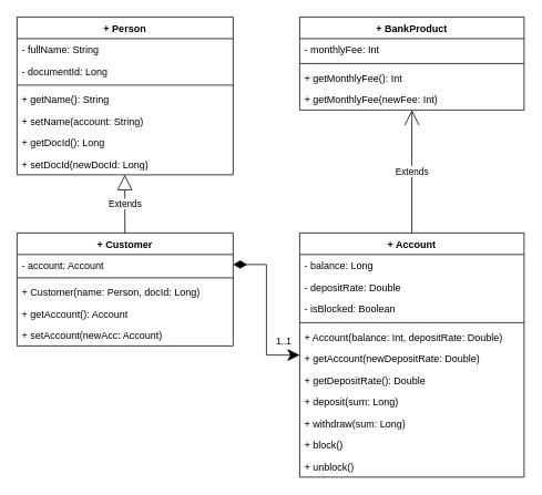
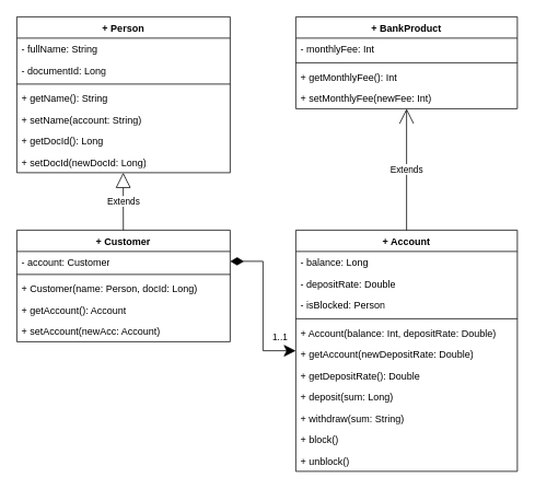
  <mxCell id="0" />
  <mxCell id="1" parent="0" />
  <mxCell id="2" value="+ Person" style="swimlane;fontStyle=1;align=center;verticalAlign=top;childLayout=stackLayout;horizontal=1;startSize=26;horizontalStack=0;resizeParent=1;resizeParentMax=0;resizeLast=0;collapsible=1;marginBottom=0;whiteSpace=wrap;html=1;" vertex="1" parent="1"><mxGeometry x="20" y="20" width="260" height="190" as="geometry" /></mxCell>
  <mxCell id="3" value="- fullName: String" style="text;strokeColor=none;fillColor=none;align=left;verticalAlign=top;spacingLeft=4;spacingRight=4;overflow=hidden;rotatable=0;points=[[0,0.5],[1,0.5]];portConstraint=eastwest;whiteSpace=wrap;html=1;" vertex="1" parent="2"><mxGeometry y="26" width="260" height="26" as="geometry" /></mxCell>
  <mxCell id="4" value="- documentId: Long" style="text;strokeColor=none;fillColor=none;align=left;verticalAlign=top;spacingLeft=4;spacingRight=4;overflow=hidden;rotatable=0;points=[[0,0.5],[1,0.5]];portConstraint=eastwest;whiteSpace=wrap;html=1;" vertex="1" parent="2"><mxGeometry y="52" width="260" height="26" as="geometry" /></mxCell>
  <mxCell id="5" value="" style="line;strokeWidth=1;fillColor=none;align=left;verticalAlign=middle;spacingTop=-1;spacingLeft=3;spacingRight=3;rotatable=0;labelPosition=right;points=[];portConstraint=eastwest;strokeColor=inherit;" vertex="1" parent="2"><mxGeometry y="78" width="260" height="8" as="geometry" /></mxCell>
  <mxCell id="6" value="+ getName(): String" style="text;strokeColor=none;fillColor=none;align=left;verticalAlign=top;spacingLeft=4;spacingRight=4;overflow=hidden;rotatable=0;points=[[0,0.5],[1,0.5]];portConstraint=eastwest;whiteSpace=wrap;html=1;" vertex="1" parent="2"><mxGeometry y="86" width="260" height="26" as="geometry" /></mxCell>
  <mxCell id="7" value="+ setName(account: String)" style="text;strokeColor=none;fillColor=none;align=left;verticalAlign=top;spacingLeft=4;spacingRight=4;overflow=hidden;rotatable=0;points=[[0,0.5],[1,0.5]];portConstraint=eastwest;whiteSpace=wrap;html=1;" vertex="1" parent="2"><mxGeometry y="112" width="260" height="26" as="geometry" /></mxCell>
  <mxCell id="8" value="+ getDocId(): Long" style="text;strokeColor=none;fillColor=none;align=left;verticalAlign=top;spacingLeft=4;spacingRight=4;overflow=hidden;rotatable=0;points=[[0,0.5],[1,0.5]];portConstraint=eastwest;whiteSpace=wrap;html=1;" vertex="1" parent="2"><mxGeometry y="138" width="260" height="26" as="geometry" /></mxCell>
  <mxCell id="9" value="+ setDocId(newDocId: Long)" style="text;strokeColor=none;fillColor=none;align=left;verticalAlign=top;spacingLeft=4;spacingRight=4;overflow=hidden;rotatable=0;points=[[0,0.5],[1,0.5]];portConstraint=eastwest;whiteSpace=wrap;html=1;" vertex="1" parent="2"><mxGeometry y="164" width="260" height="26" as="geometry" /></mxCell>
  <mxCell id="10" value="+ Customer&lt;br&gt;&lt;div&gt;&lt;br&gt;&lt;/div&gt;" style="swimlane;fontStyle=1;align=center;verticalAlign=top;childLayout=stackLayout;horizontal=1;startSize=26;horizontalStack=0;resizeParent=1;resizeParentMax=0;resizeLast=0;collapsible=1;marginBottom=0;whiteSpace=wrap;html=1;" vertex="1" parent="1"><mxGeometry x="20" y="280" width="260" height="136" as="geometry" /></mxCell>
- <mxCell id="11" value="- account: Account" style="text;strokeColor=none;fillColor=none;align=left;verticalAlign=top;spacingLeft=4;spacingRight=4;overflow=hidden;rotatable=0;points=[[0,0.5],[1,0.5]];portConstraint=eastwest;whiteSpace=wrap;html=1;" vertex="1" parent="10"><mxGeometry y="26" width="260" height="24" as="geometry" /></mxCell>
+ <mxCell id="11" value="- account: Customer" style="text;strokeColor=none;fillColor=none;align=left;verticalAlign=top;spacingLeft=4;spacingRight=4;overflow=hidden;rotatable=0;points=[[0,0.5],[1,0.5]];portConstraint=eastwest;whiteSpace=wrap;html=1;" vertex="1" parent="10"><mxGeometry y="26" width="260" height="24" as="geometry" /></mxCell>
  <mxCell id="12" value="" style="line;strokeWidth=1;fillColor=none;align=left;verticalAlign=middle;spacingTop=-1;spacingLeft=3;spacingRight=3;rotatable=0;labelPosition=right;points=[];portConstraint=eastwest;strokeColor=inherit;" vertex="1" parent="10"><mxGeometry y="50" width="260" height="8" as="geometry" /></mxCell>
  <mxCell id="13" value="+ Customer(name: Person, docId: Long)" style="text;strokeColor=none;fillColor=none;align=left;verticalAlign=top;spacingLeft=4;spacingRight=4;overflow=hidden;rotatable=0;points=[[0,0.5],[1,0.5]];portConstraint=eastwest;whiteSpace=wrap;html=1;" vertex="1" parent="10"><mxGeometry y="58" width="260" height="26" as="geometry" /></mxCell>
  <mxCell id="14" value="+ getAccount(): Account" style="text;strokeColor=none;fillColor=none;align=left;verticalAlign=top;spacingLeft=4;spacingRight=4;overflow=hidden;rotatable=0;points=[[0,0.5],[1,0.5]];portConstraint=eastwest;whiteSpace=wrap;html=1;" vertex="1" parent="10"><mxGeometry y="84" width="260" height="26" as="geometry" /></mxCell>
  <mxCell id="15" value="+ setAccount(newAcc: Account)" style="text;strokeColor=none;fillColor=none;align=left;verticalAlign=top;spacingLeft=4;spacingRight=4;overflow=hidden;rotatable=0;points=[[0,0.5],[1,0.5]];portConstraint=eastwest;whiteSpace=wrap;html=1;" vertex="1" parent="10"><mxGeometry y="110" width="260" height="26" as="geometry" /></mxCell>
  <mxCell id="16" value="+ BankProduct" style="swimlane;fontStyle=1;align=center;verticalAlign=top;childLayout=stackLayout;horizontal=1;startSize=26;horizontalStack=0;resizeParent=1;resizeParentMax=0;resizeLast=0;collapsible=1;marginBottom=0;whiteSpace=wrap;html=1;" vertex="1" parent="1"><mxGeometry x="360" y="20" width="270" height="112" as="geometry" /></mxCell>
  <mxCell id="17" value="- monthlyFee: Int" style="text;strokeColor=none;fillColor=none;align=left;verticalAlign=top;spacingLeft=4;spacingRight=4;overflow=hidden;rotatable=0;points=[[0,0.5],[1,0.5]];portConstraint=eastwest;whiteSpace=wrap;html=1;" vertex="1" parent="16"><mxGeometry y="26" width="270" height="26" as="geometry" /></mxCell>
  <mxCell id="18" value="" style="line;strokeWidth=1;fillColor=none;align=left;verticalAlign=middle;spacingTop=-1;spacingLeft=3;spacingRight=3;rotatable=0;labelPosition=right;points=[];portConstraint=eastwest;strokeColor=inherit;" vertex="1" parent="16"><mxGeometry y="52" width="270" height="8" as="geometry" /></mxCell>
  <mxCell id="19" value="+ getMonthlyFee(): Int" style="text;strokeColor=none;fillColor=none;align=left;verticalAlign=top;spacingLeft=4;spacingRight=4;overflow=hidden;rotatable=0;points=[[0,0.5],[1,0.5]];portConstraint=eastwest;whiteSpace=wrap;html=1;" vertex="1" parent="16"><mxGeometry y="60" width="270" height="26" as="geometry" /></mxCell>
- <mxCell id="20" value="+ getMonthlyFee(newFee: Int)" style="text;strokeColor=none;fillColor=none;align=left;verticalAlign=top;spacingLeft=4;spacingRight=4;overflow=hidden;rotatable=0;points=[[0,0.5],[1,0.5]];portConstraint=eastwest;whiteSpace=wrap;html=1;" vertex="1" parent="16"><mxGeometry y="86" width="270" height="26" as="geometry" /></mxCell>
+ <mxCell id="20" value="+ setMonthlyFee(newFee: Int)" style="text;strokeColor=none;fillColor=none;align=left;verticalAlign=top;spacingLeft=4;spacingRight=4;overflow=hidden;rotatable=0;points=[[0,0.5],[1,0.5]];portConstraint=eastwest;whiteSpace=wrap;html=1;" vertex="1" parent="16"><mxGeometry y="86" width="270" height="26" as="geometry" /></mxCell>
  <mxCell id="21" value="+ Account" style="swimlane;fontStyle=1;align=center;verticalAlign=top;childLayout=stackLayout;horizontal=1;startSize=26;horizontalStack=0;resizeParent=1;resizeParentMax=0;resizeLast=0;collapsible=1;marginBottom=0;whiteSpace=wrap;html=1;" vertex="1" parent="1"><mxGeometry x="360" y="280" width="270" height="294" as="geometry" /></mxCell>
  <mxCell id="22" value="- balance: Long" style="text;strokeColor=none;fillColor=none;align=left;verticalAlign=top;spacingLeft=4;spacingRight=4;overflow=hidden;rotatable=0;points=[[0,0.5],[1,0.5]];portConstraint=eastwest;whiteSpace=wrap;html=1;" vertex="1" parent="21"><mxGeometry y="26" width="270" height="26" as="geometry" /></mxCell>
  <mxCell id="23" value="- depositRate: Double" style="text;strokeColor=none;fillColor=none;align=left;verticalAlign=top;spacingLeft=4;spacingRight=4;overflow=hidden;rotatable=0;points=[[0,0.5],[1,0.5]];portConstraint=eastwest;whiteSpace=wrap;html=1;" vertex="1" parent="21"><mxGeometry y="52" width="270" height="26" as="geometry" /></mxCell>
- <mxCell id="24" value="- isBlocked: Boolean" style="text;strokeColor=none;fillColor=none;align=left;verticalAlign=top;spacingLeft=4;spacingRight=4;overflow=hidden;rotatable=0;points=[[0,0.5],[1,0.5]];portConstraint=eastwest;whiteSpace=wrap;html=1;" vertex="1" parent="21"><mxGeometry y="78" width="270" height="26" as="geometry" /></mxCell>
+ <mxCell id="24" value="- isBlocked: Person" style="text;strokeColor=none;fillColor=none;align=left;verticalAlign=top;spacingLeft=4;spacingRight=4;overflow=hidden;rotatable=0;points=[[0,0.5],[1,0.5]];portConstraint=eastwest;whiteSpace=wrap;html=1;" vertex="1" parent="21"><mxGeometry y="78" width="270" height="26" as="geometry" /></mxCell>
  <mxCell id="25" value="" style="line;strokeWidth=1;fillColor=none;align=left;verticalAlign=middle;spacingTop=-1;spacingLeft=3;spacingRight=3;rotatable=0;labelPosition=right;points=[];portConstraint=eastwest;strokeColor=inherit;" vertex="1" parent="21"><mxGeometry y="104" width="270" height="8" as="geometry" /></mxCell>
  <mxCell id="26" value="+ Account(balance: Int, depositRate: Double)" style="text;strokeColor=none;fillColor=none;align=left;verticalAlign=top;spacingLeft=4;spacingRight=4;overflow=hidden;rotatable=0;points=[[0,0.5],[1,0.5]];portConstraint=eastwest;whiteSpace=wrap;html=1;" vertex="1" parent="21"><mxGeometry y="112" width="270" height="26" as="geometry" /></mxCell>
  <mxCell id="27" value="+ getAccount(newDepositRate: Double)" style="text;strokeColor=none;fillColor=none;align=left;verticalAlign=top;spacingLeft=4;spacingRight=4;overflow=hidden;rotatable=0;points=[[0,0.5],[1,0.5]];portConstraint=eastwest;whiteSpace=wrap;html=1;" vertex="1" parent="21"><mxGeometry y="138" width="270" height="26" as="geometry" /></mxCell>
  <mxCell id="28" value="+ getDepositRate(): Double" style="text;strokeColor=none;fillColor=none;align=left;verticalAlign=top;spacingLeft=4;spacingRight=4;overflow=hidden;rotatable=0;points=[[0,0.5],[1,0.5]];portConstraint=eastwest;whiteSpace=wrap;html=1;" vertex="1" parent="21"><mxGeometry y="164" width="270" height="26" as="geometry" /></mxCell>
  <mxCell id="29" value="+ deposit(sum: Long)" style="text;strokeColor=none;fillColor=none;align=left;verticalAlign=top;spacingLeft=4;spacingRight=4;overflow=hidden;rotatable=0;points=[[0,0.5],[1,0.5]];portConstraint=eastwest;whiteSpace=wrap;html=1;" vertex="1" parent="21"><mxGeometry y="190" width="270" height="26" as="geometry" /></mxCell>
- <mxCell id="30" value="+ withdraw(sum: Long)" style="text;strokeColor=none;fillColor=none;align=left;verticalAlign=top;spacingLeft=4;spacingRight=4;overflow=hidden;rotatable=0;points=[[0,0.5],[1,0.5]];portConstraint=eastwest;whiteSpace=wrap;html=1;" vertex="1" parent="21"><mxGeometry y="216" width="270" height="26" as="geometry" /></mxCell>
+ <mxCell id="30" value="+ withdraw(sum: String)" style="text;strokeColor=none;fillColor=none;align=left;verticalAlign=top;spacingLeft=4;spacingRight=4;overflow=hidden;rotatable=0;points=[[0,0.5],[1,0.5]];portConstraint=eastwest;whiteSpace=wrap;html=1;" vertex="1" parent="21"><mxGeometry y="216" width="270" height="26" as="geometry" /></mxCell>
  <mxCell id="31" value="+ block()" style="text;strokeColor=none;fillColor=none;align=left;verticalAlign=top;spacingLeft=4;spacingRight=4;overflow=hidden;rotatable=0;points=[[0,0.5],[1,0.5]];portConstraint=eastwest;whiteSpace=wrap;html=1;" vertex="1" parent="21"><mxGeometry y="242" width="270" height="26" as="geometry" /></mxCell>
  <mxCell id="32" value="+ unblock()" style="text;strokeColor=none;fillColor=none;align=left;verticalAlign=top;spacingLeft=4;spacingRight=4;overflow=hidden;rotatable=0;points=[[0,0.5],[1,0.5]];portConstraint=eastwest;whiteSpace=wrap;html=1;" vertex="1" parent="21"><mxGeometry y="268" width="270" height="26" as="geometry" /></mxCell>
  <mxCell id="33" value="Extends" style="endArrow=open;endSize=16;endFill=0;html=1;rounded=0;" edge="1" parent="1" source="21" target="16"><mxGeometry x="-0.003" width="160" relative="1" as="geometry"><mxPoint x="350" y="200" as="sourcePoint" /><mxPoint x="510" y="200" as="targetPoint" /><mxPoint as="offset" /></mxGeometry></mxCell>
  <mxCell id="34" value="Extends" style="endArrow=block;endSize=16;endFill=0;html=1;rounded=0;" edge="1" parent="1" source="10"><mxGeometry x="-0.003" width="160" relative="1" as="geometry"><mxPoint x="149.66" y="358" as="sourcePoint" /><mxPoint x="149.66" y="210" as="targetPoint" /><mxPoint as="offset" /></mxGeometry></mxCell>
  <mxCell id="35" value="1..1" style="endArrow=classic;html=1;endSize=12;startArrow=diamondThin;startSize=14;startFill=1;edgeStyle=orthogonalEdgeStyle;align=left;verticalAlign=bottom;rounded=0;exitX=1;exitY=0.5;exitDx=0;exitDy=0;" edge="1" parent="1" source="11" target="21"><mxGeometry x="0.682" y="7" relative="1" as="geometry"><mxPoint x="180" y="310" as="sourcePoint" /><mxPoint x="340" y="310" as="targetPoint" /><mxPoint as="offset" /></mxGeometry></mxCell>
